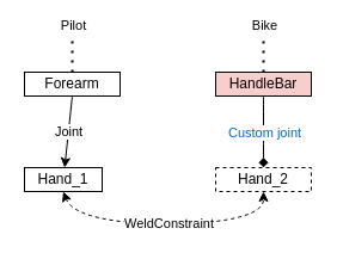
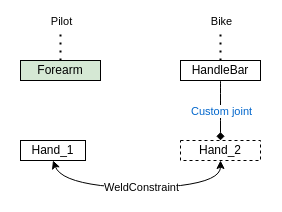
  <mxCell id="0" />
  <mxCell id="1" parent="0" />
- <mxCell id="2" value="Forearm" style="rounded=0;whiteSpace=wrap;html=1;" vertex="1" parent="1"><mxGeometry x="20" y="60" width="80" height="20" as="geometry" /></mxCell>
+ <mxCell id="2" value="Forearm" style="rounded=0;whiteSpace=wrap;html=1;fillColor=#d5e8d4;" vertex="1" parent="1"><mxGeometry x="20" y="60" width="80" height="20" as="geometry" /></mxCell>
  <mxCell id="3" value="Hand_1" style="rounded=0;whiteSpace=wrap;html=1;" vertex="1" parent="1"><mxGeometry x="20" y="140" width="65" height="20" as="geometry" /></mxCell>
  <mxCell id="4" value="" style="endArrow=none;dashed=1;html=1;dashPattern=1 3;strokeWidth=2;rounded=0;exitX=0.5;exitY=0;exitDx=0;exitDy=0;" edge="1" parent="1" source="2"><mxGeometry width="50" height="50" relative="1" as="geometry"><mxPoint x="330" y="220" as="sourcePoint" /><mxPoint x="60" y="30" as="targetPoint" /></mxGeometry></mxCell>
- <mxCell id="5" value="HandleBar" style="rounded=0;whiteSpace=wrap;html=1;fillColor=#f8cecc;" vertex="1" parent="1"><mxGeometry x="180" y="60" width="80" height="20" as="geometry" /></mxCell>
+ <mxCell id="5" value="HandleBar" style="rounded=0;whiteSpace=wrap;html=1;" vertex="1" parent="1"><mxGeometry x="180" y="60" width="80" height="20" as="geometry" /></mxCell>
  <mxCell id="6" value="Hand_2" style="rounded=0;whiteSpace=wrap;html=1;dashed=1;" vertex="1" parent="1"><mxGeometry x="180" y="140" width="80" height="20" as="geometry" /></mxCell>
- <mxCell id="7" value="" style="endArrow=classic;startArrow=classic;html=1;exitX=0.5;exitY=1;exitDx=0;exitDy=0;entryX=0.5;entryY=1;entryDx=0;entryDy=0;curved=1;dashed=1;" edge="1" parent="1" source="3" target="6"><mxGeometry width="50" height="50" relative="1" as="geometry"><mxPoint x="330" y="240" as="sourcePoint" /><mxPoint x="380" y="190" as="targetPoint" /><Array as="points"><mxPoint x="60" y="180" /><mxPoint x="140" y="190" /><mxPoint x="220" y="180" /></Array></mxGeometry></mxCell>
+ <mxCell id="7" value="" style="endArrow=classic;startArrow=classic;html=1;exitX=0.5;exitY=1;exitDx=0;exitDy=0;entryX=0.5;entryY=1;entryDx=0;entryDy=0;curved=1;" edge="1" parent="1" source="3" target="6"><mxGeometry width="50" height="50" relative="1" as="geometry"><mxPoint x="330" y="240" as="sourcePoint" /><mxPoint x="380" y="190" as="targetPoint" /><Array as="points"><mxPoint x="60" y="180" /><mxPoint x="140" y="190" /><mxPoint x="220" y="180" /></Array></mxGeometry></mxCell>
  <mxCell id="8" value="" style="endArrow=none;dashed=1;html=1;dashPattern=1 3;strokeWidth=2;rounded=0;exitX=0.5;exitY=0;exitDx=0;exitDy=0;" edge="1" parent="1" source="5"><mxGeometry width="50" height="50" relative="1" as="geometry"><mxPoint x="70" y="70" as="sourcePoint" /><mxPoint x="220" y="30" as="targetPoint" /></mxGeometry></mxCell>
- <mxCell id="9" value="" style="endArrow=classic;html=1;curved=1;exitX=0.5;exitY=1;exitDx=0;exitDy=0;" edge="1" parent="1" source="2" target="3"><mxGeometry relative="1" as="geometry"><mxPoint x="290" y="220" as="sourcePoint" /><mxPoint x="390" y="220" as="targetPoint" /></mxGeometry></mxCell>
- <mxCell id="10" value="Joint" style="edgeLabel;resizable=0;html=1;align=center;verticalAlign=middle;" connectable="0" vertex="1" parent="9"><mxGeometry relative="1" as="geometry" /></mxCell>
  <mxCell id="11" value="" style="endArrow=diamond;html=1;curved=1;exitX=0.5;exitY=1;exitDx=0;exitDy=0;entryX=0.5;entryY=0;entryDx=0;entryDy=0;" edge="1" parent="1" source="5" target="6"><mxGeometry relative="1" as="geometry"><mxPoint x="70" y="90" as="sourcePoint" /><mxPoint x="70" y="130" as="targetPoint" /></mxGeometry></mxCell>
  <mxCell id="12" value="Custom joint" style="edgeLabel;resizable=0;html=1;align=center;verticalAlign=middle;fontColor=#0066CC;" connectable="0" vertex="1" parent="11"><mxGeometry relative="1" as="geometry" /></mxCell>
  <mxCell id="13" value="WeldConstraint" style="edgeLabel;resizable=0;html=1;align=center;verticalAlign=middle;" connectable="0" vertex="1" parent="1"><mxGeometry x="140" y="186" as="geometry" /></mxCell>
  <mxCell id="14" value="Pilot" style="edgeLabel;resizable=0;html=1;align=center;verticalAlign=middle;" connectable="0" vertex="1" parent="1"><mxGeometry x="60" y="20" as="geometry" /></mxCell>
  <mxCell id="15" value="Bike" style="edgeLabel;resizable=0;html=1;align=center;verticalAlign=middle;" connectable="0" vertex="1" parent="1"><mxGeometry x="220" y="20" as="geometry" /></mxCell>
